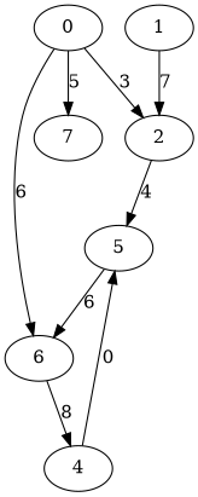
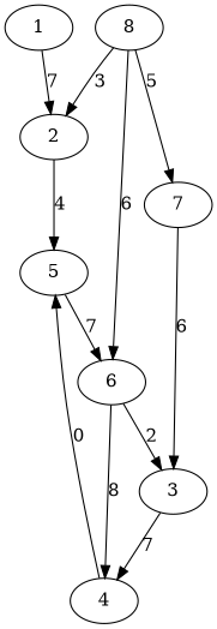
  digraph {
-   0
+   0 [label=8]
    2
    6
    7
    5
+   3
    4
    1
    0 -> 2 [label=3]
    0 -> 6 [label=6]
    0 -> 7 [label=5]
    2 -> 5 [label=4]
+   6 -> 3 [label=2]
    6 -> 4 [label=8]
-   5 -> 6 [label=6]
+   7 -> 3 [label=6]
+   5 -> 6 [label=7]
+   3 -> 4 [label=7]
    4 -> 5 [label=0]
    1 -> 2 [label=7]
  }
